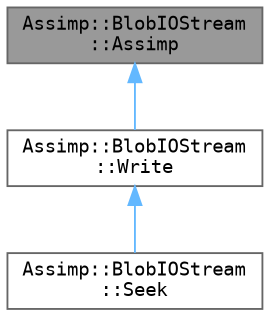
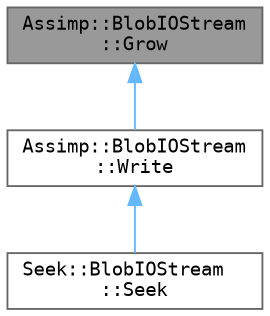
  digraph {
    rankdir=TB
    node [color=grey40 fillcolor=white fontname=Terminal fontsize=10 shape=box style=filled]
    edge [color=steelblue1 dir=back fontname=Terminal fontsize=10 labelfontname=Helvetica labelfontsize=10 style=solid]
-   n1 [color=gray40 fillcolor=grey60 fontcolor=black height=0.2 label="Assimp::BlobIOStream\l::Assimp" width=0.4]
+   n1 [color=gray40 fillcolor=grey60 fontcolor=black height=0.2 label="Assimp::BlobIOStream\l::Grow" width=0.4]
    n2 [height=0.2 label="Assimp::BlobIOStream\l::Write" width=0.4]
-   n3 [height=0.2 label="Assimp::BlobIOStream\l::Seek" width=0.4]
+   n3 [height=0.2 label="Seek::BlobIOStream\l::Seek" width=0.4]
    n1 -> n2
    n2 -> n3
  }
